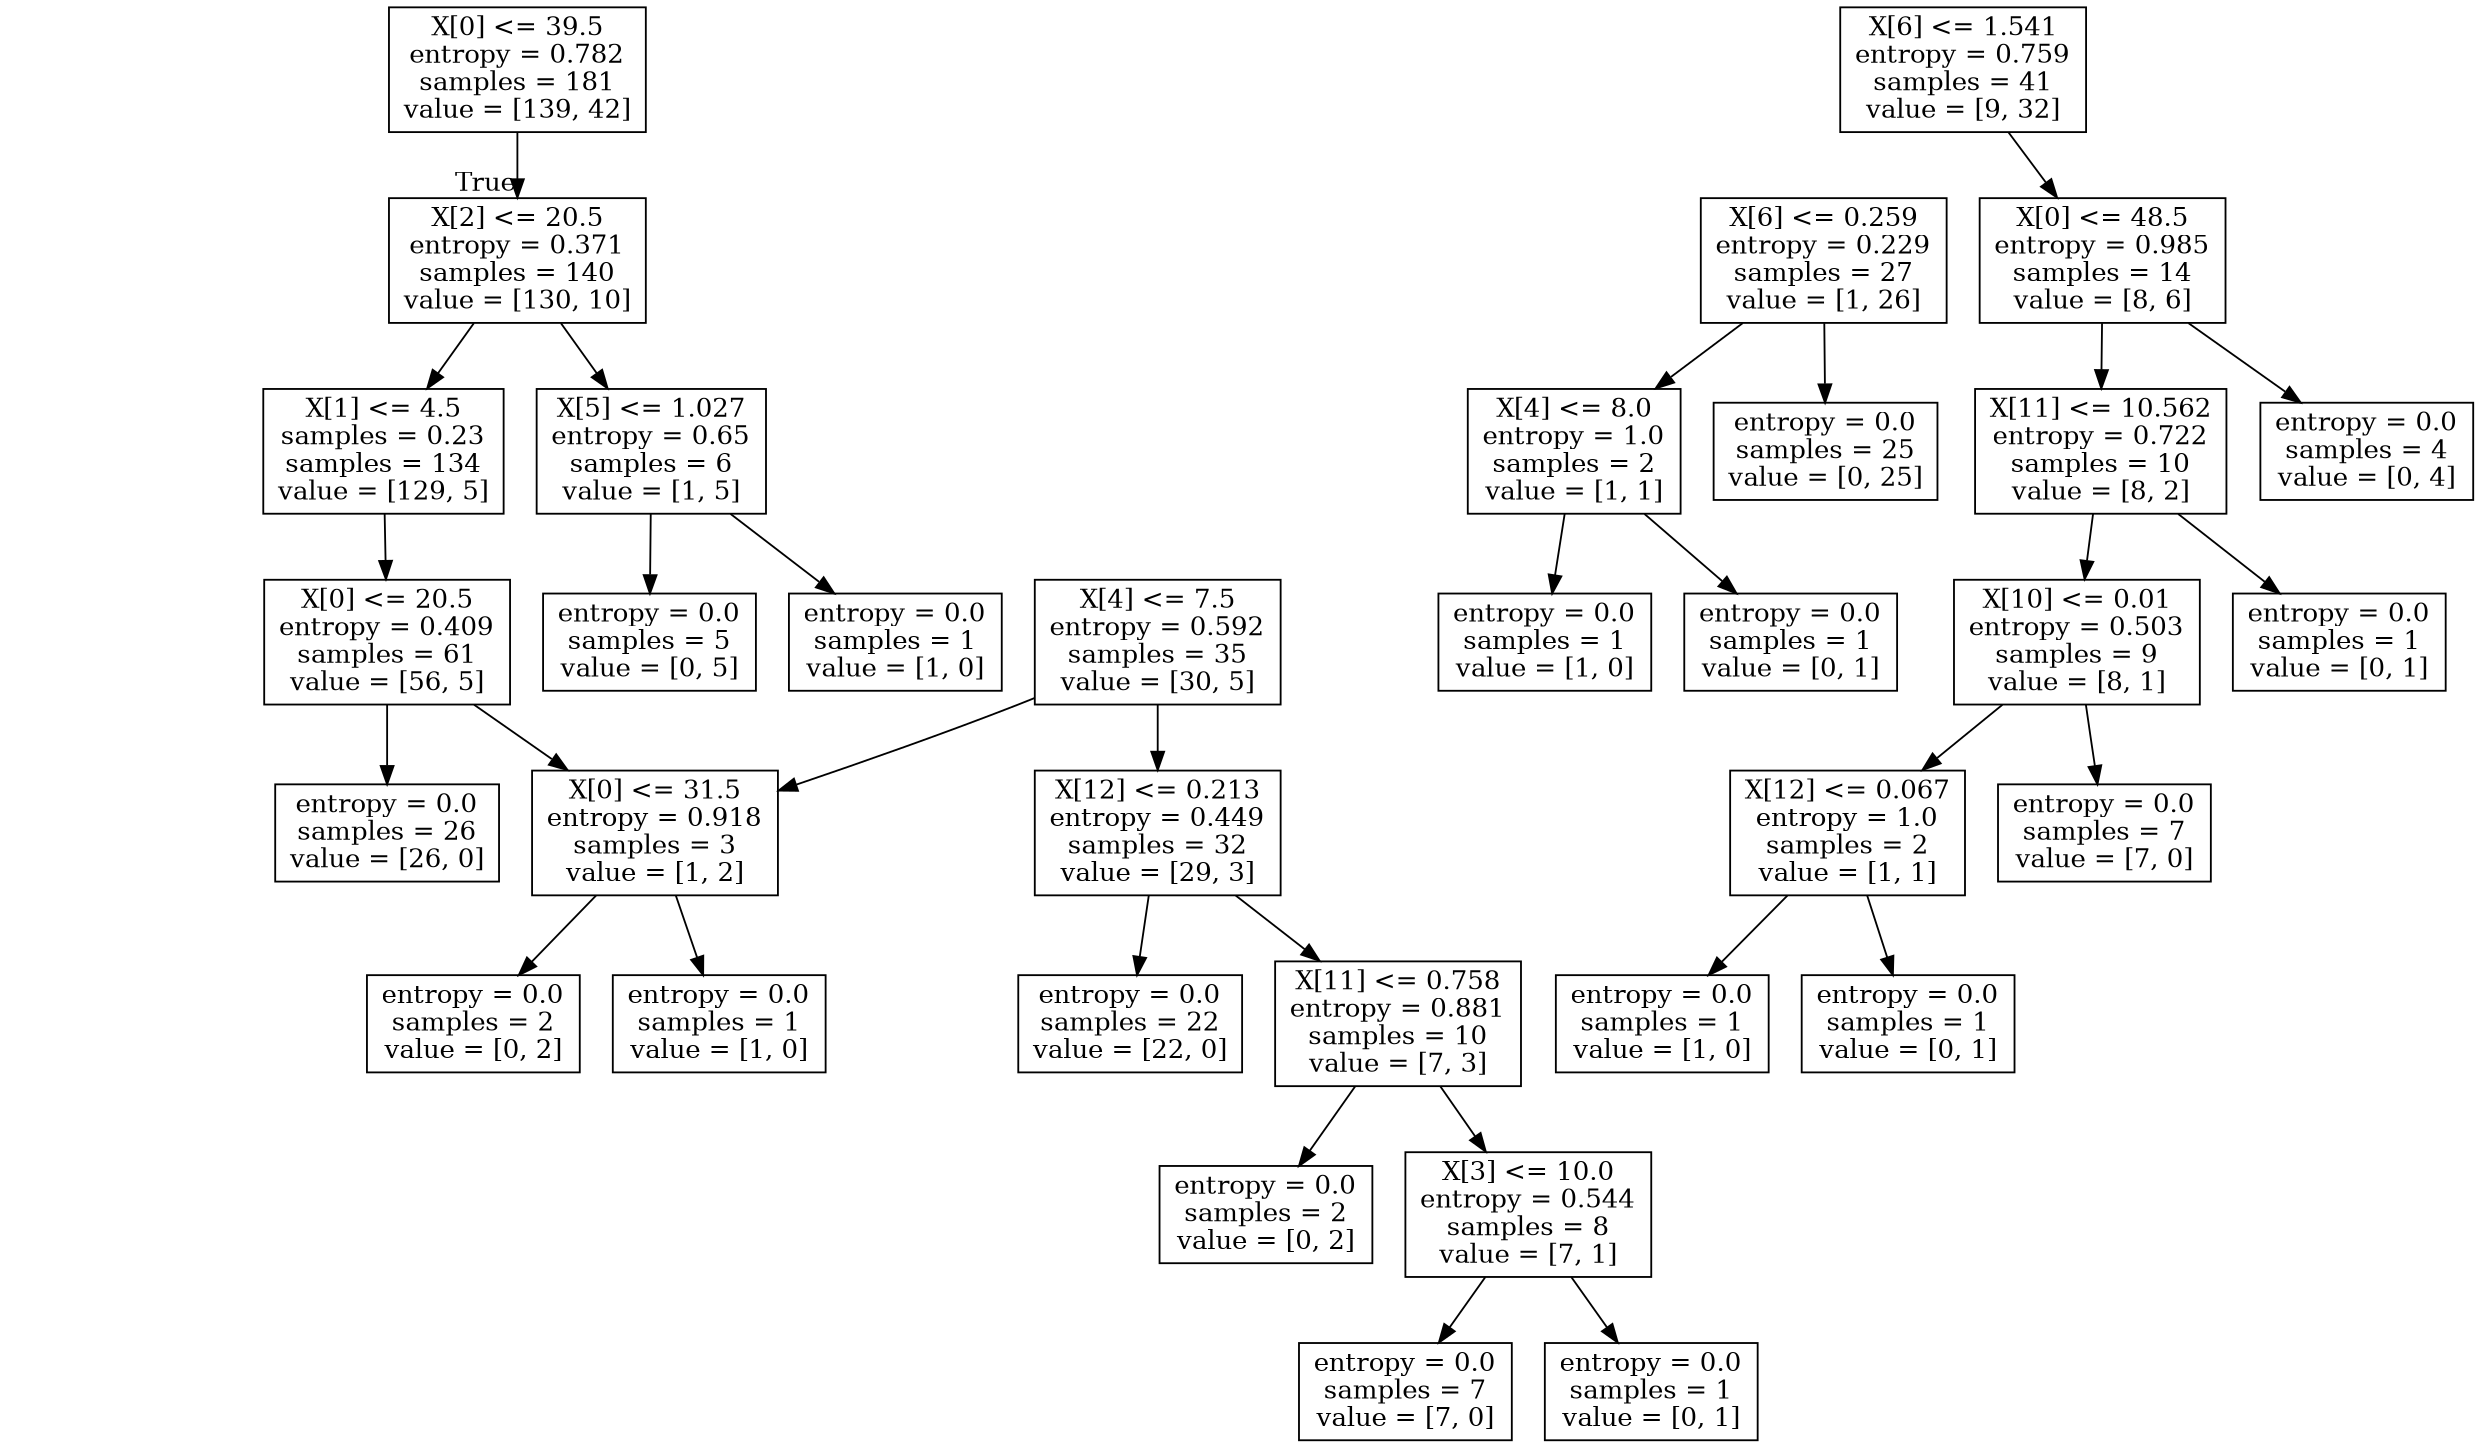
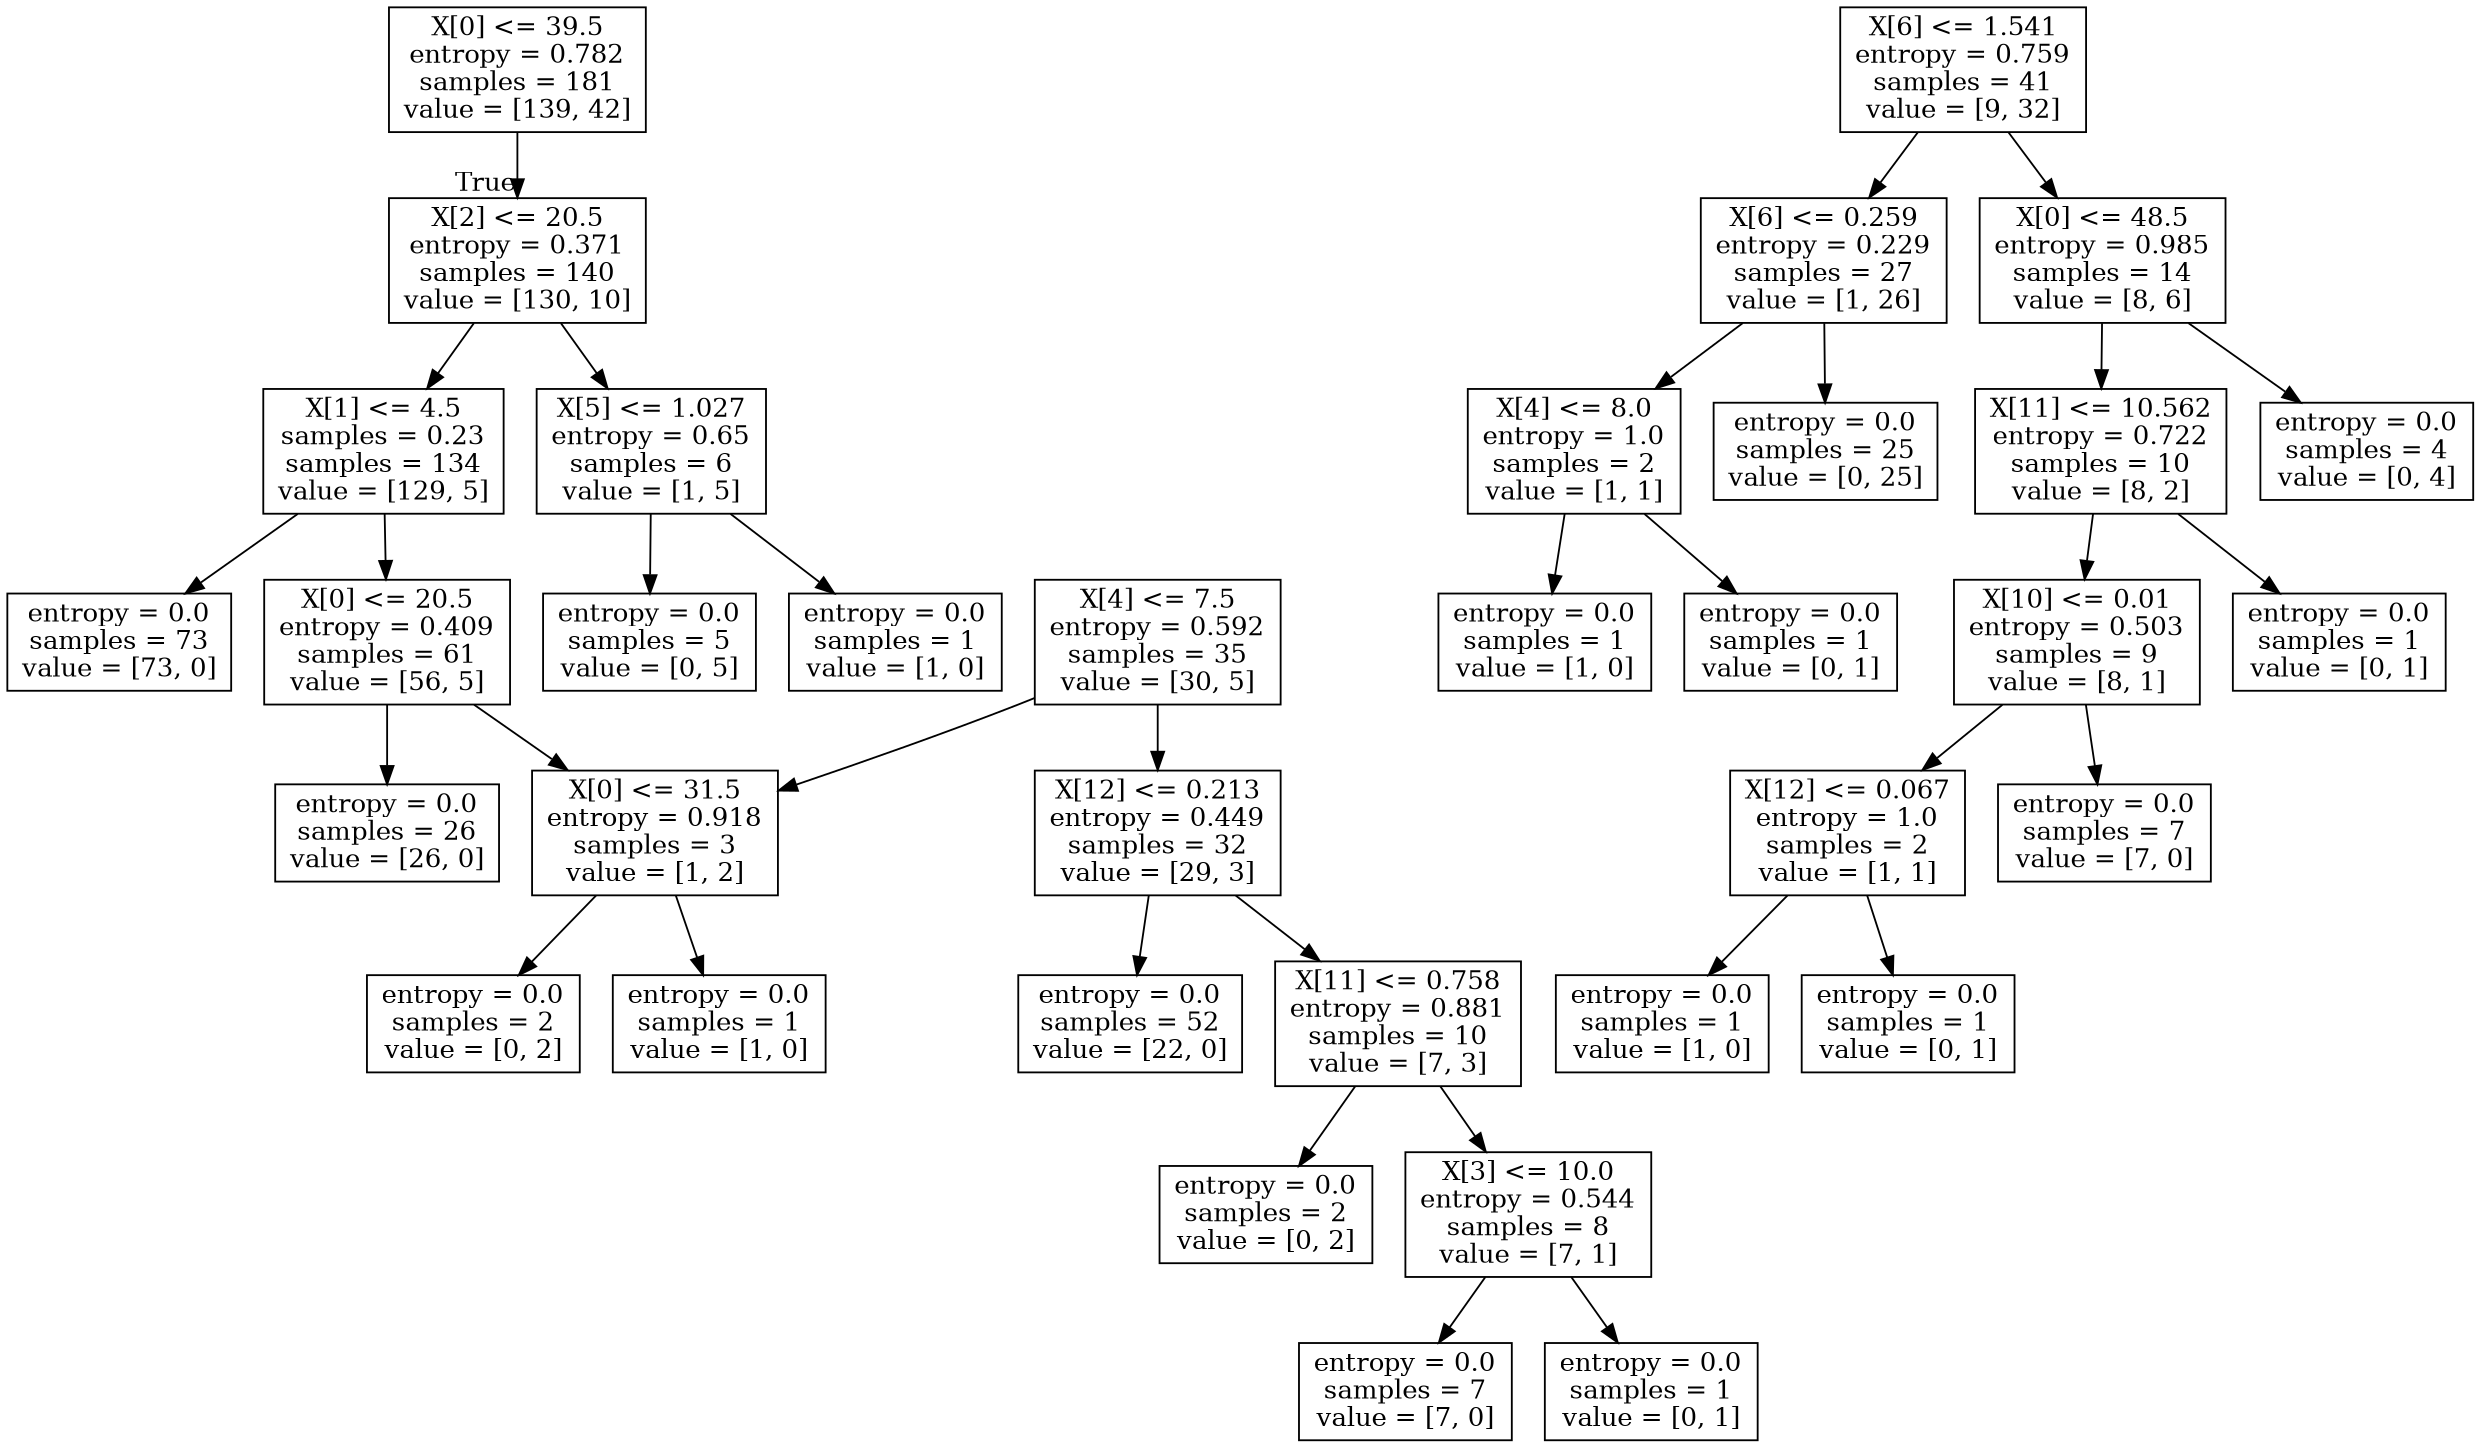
  digraph {
    node [shape=box]
    n1 [label="X[0] <= 39.5\nentropy = 0.782\nsamples = 181\nvalue = [139, 42]"]
    n2 [label="X[2] <= 20.5\nentropy = 0.371\nsamples = 140\nvalue = [130, 10]"]
    n3 [label="X[1] <= 4.5\nsamples = 0.23\nsamples = 134\nvalue = [129, 5]"]
    n4 [label="X[5] <= 1.027\nentropy = 0.65\nsamples = 6\nvalue = [1, 5]"]
    n5 [label="X[6] <= 1.541\nentropy = 0.759\nsamples = 41\nvalue = [9, 32]"]
    n6 [label="X[6] <= 0.259\nentropy = 0.229\nsamples = 27\nvalue = [1, 26]"]
    n7 [label="X[0] <= 48.5\nentropy = 0.985\nsamples = 14\nvalue = [8, 6]"]
+   n8 [label="entropy = 0.0\nsamples = 73\nvalue = [73, 0]"]
    n9 [label="X[0] <= 20.5\nentropy = 0.409\nsamples = 61\nvalue = [56, 5]"]
    n10 [label="entropy = 0.0\nsamples = 5\nvalue = [0, 5]"]
    n11 [label="entropy = 0.0\nsamples = 1\nvalue = [1, 0]"]
    n12 [label="entropy = 0.0\nsamples = 26\nvalue = [26, 0]"]
    n13 [label="X[0] <= 31.5\nentropy = 0.918\nsamples = 3\nvalue = [1, 2]"]
    n14 [label="X[4] <= 7.5\nentropy = 0.592\nsamples = 35\nvalue = [30, 5]"]
    n15 [label="X[12] <= 0.213\nentropy = 0.449\nsamples = 32\nvalue = [29, 3]"]
-   n16 [label="entropy = 0.0\nsamples = 22\nvalue = [22, 0]"]
+   n16 [label="entropy = 0.0\nsamples = 52\nvalue = [22, 0]"]
    n17 [label="X[11] <= 0.758\nentropy = 0.881\nsamples = 10\nvalue = [7, 3]"]
    n18 [label="entropy = 0.0\nsamples = 2\nvalue = [0, 2]"]
    n19 [label="entropy = 0.0\nsamples = 1\nvalue = [1, 0]"]
    n20 [label="entropy = 0.0\nsamples = 2\nvalue = [0, 2]"]
    n21 [label="X[3] <= 10.0\nentropy = 0.544\nsamples = 8\nvalue = [7, 1]"]
    n22 [label="entropy = 0.0\nsamples = 7\nvalue = [7, 0]"]
    n23 [label="entropy = 0.0\nsamples = 1\nvalue = [0, 1]"]
    n24 [label="X[4] <= 8.0\nentropy = 1.0\nsamples = 2\nvalue = [1, 1]"]
    n25 [label="entropy = 0.0\nsamples = 25\nvalue = [0, 25]"]
    n26 [label="X[11] <= 10.562\nentropy = 0.722\nsamples = 10\nvalue = [8, 2]"]
    n27 [label="entropy = 0.0\nsamples = 4\nvalue = [0, 4]"]
    n28 [label="entropy = 0.0\nsamples = 1\nvalue = [1, 0]"]
    n29 [label="entropy = 0.0\nsamples = 1\nvalue = [0, 1]"]
    n30 [label="X[10] <= 0.01\nentropy = 0.503\nsamples = 9\nvalue = [8, 1]"]
    n31 [label="entropy = 0.0\nsamples = 1\nvalue = [0, 1]"]
    n32 [label="X[12] <= 0.067\nentropy = 1.0\nsamples = 2\nvalue = [1, 1]"]
    n33 [label="entropy = 0.0\nsamples = 7\nvalue = [7, 0]"]
    n34 [label="entropy = 0.0\nsamples = 1\nvalue = [1, 0]"]
    n35 [label="entropy = 0.0\nsamples = 1\nvalue = [0, 1]"]
    n1 -> n2 [headlabel=True labelangle=45 labeldistance=2.5]
    n2 -> n3
    n2 -> n4
+   n3 -> n8
    n3 -> n9
    n4 -> n10
    n4 -> n11
+   n5 -> n6
    n5 -> n7
    n6 -> n24
    n6 -> n25
    n7 -> n26
    n7 -> n27
    n9 -> n12
    n9 -> n13
    n13 -> n18
    n13 -> n19
    n14 -> n13
    n14 -> n15
    n15 -> n16
    n15 -> n17
    n17 -> n20
    n17 -> n21
    n21 -> n22
    n21 -> n23
    n24 -> n28
    n24 -> n29
    n26 -> n30
    n26 -> n31
    n30 -> n32
    n30 -> n33
    n32 -> n34
    n32 -> n35
  }
